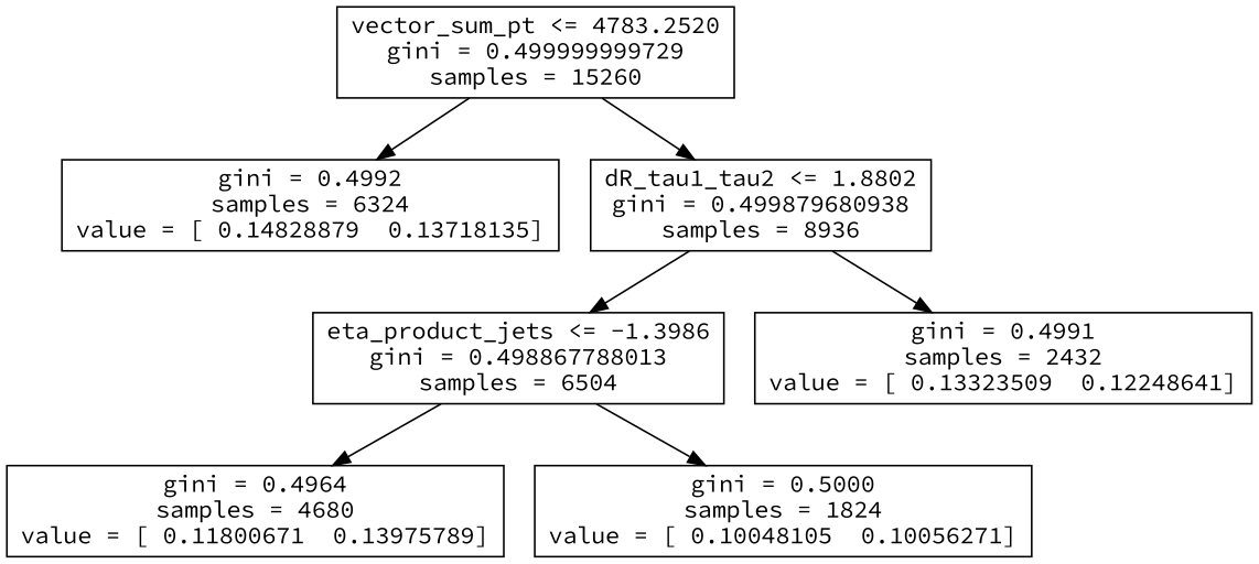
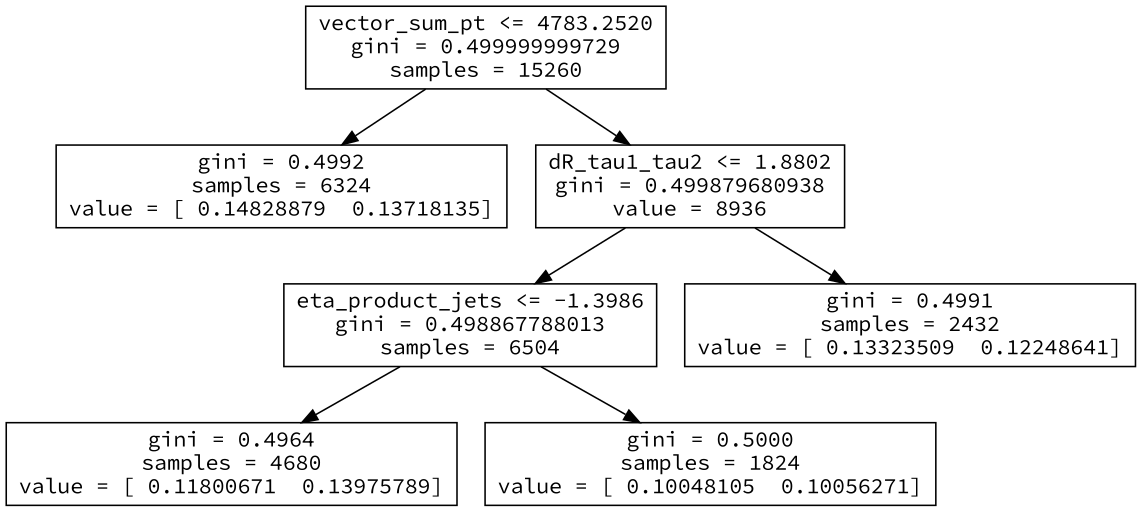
  digraph {
    fontname="Source Code Pro"
    node [shape=box fontname="Source Code Pro"]
    edge [fontname="Source Code Pro"]
    n1 [label="vector_sum_pt <= 4783.2520\ngini = 0.499999999729\nsamples = 15260"]
    n2 [label="gini = 0.4992\nsamples = 6324\nvalue = [ 0.14828879  0.13718135]"]
-   n3 [label="dR_tau1_tau2 <= 1.8802\ngini = 0.499879680938\nsamples = 8936"]
+   n3 [label="dR_tau1_tau2 <= 1.8802\ngini = 0.499879680938\nvalue = 8936"]
    n4 [label="eta_product_jets <= -1.3986\ngini = 0.498867788013\nsamples = 6504"]
    n5 [label="gini = 0.4991\nsamples = 2432\nvalue = [ 0.13323509  0.12248641]"]
    n6 [label="gini = 0.4964\nsamples = 4680\nvalue = [ 0.11800671  0.13975789]"]
    n7 [label="gini = 0.5000\nsamples = 1824\nvalue = [ 0.10048105  0.10056271]"]
    n1 -> n2
    n1 -> n3
    n3 -> n4
    n3 -> n5
    n4 -> n6
    n4 -> n7
  }
